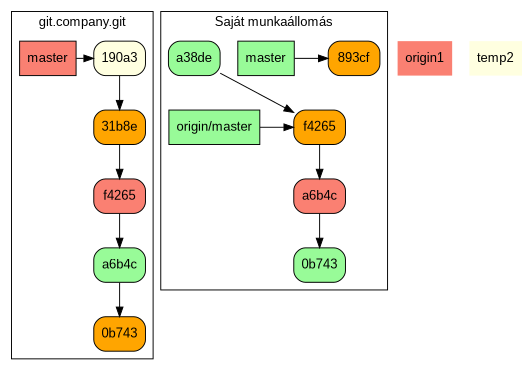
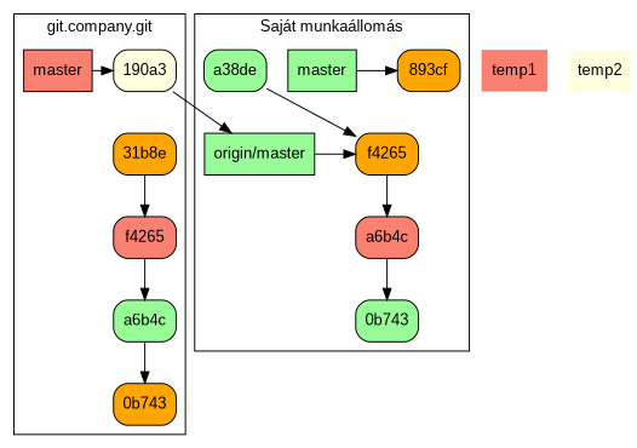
  digraph {
    fontname="Liberation Sans"
    rankdir=TD
    node [fillcolor=palegreen fontname="Liberation Sans" shape=rect style="filled, rounded"]
    edge [fontname="Liberation Sans"]
    n1 [fillcolor=lightyellow label="190a3"]
    n2 [fillcolor=salmon label=master style=filled]
    n3 [fillcolor=orange label="0b743"]
    n4 [label=a6b4c]
    n5 [fillcolor=salmon label=f4265]
    n6 [fillcolor=orange label="31b8e"]
    n7 [fillcolor=orange label="893cf"]
    n8 [label=master style=filled]
    n9 [fillcolor=orange label=f4265]
    n10 [label="origin/master" style=filled]
    n11 [label="0b743"]
    n12 [fillcolor=salmon label=a6b4c]
    n13 [label=a38de]
-   temp1 [fillcolor=salmon shape=plaintext style=filled width=0 label=origin1]
+   temp1 [fillcolor=salmon shape=plaintext style=filled width=0]
    temp2 [fillcolor=lightyellow shape=plaintext style=filled width=0]
    subgraph cluster_1 {
      label="git.company.git"
      n3
      n4
      n5
      n6
      subgraph sub_2 {
        label="git.company.com"
        rank=same
        n1
        n2
      }
    }
    subgraph cluster_3 {
      label="Saját munkaállomás"
      n11
      n12
      n13
      subgraph sub_4 {
        label="Saját munkaállomás"
        rank=same
        n7
        n8
      }
      subgraph sub_5 {
        label="Saját munkaállomás"
        rank=same
        n9
        n10
      }
    }
-   n1 -> n6
+   n1 -> n10
    n2 -> n1 [minlen=1]
    n4 -> n3
    n5 -> n4
    n6 -> n5
    n8 -> n7 [constraint=false minlen=2]
    n9 -> n12
    n10 -> n9 [constraint=false minlen=2]
    n12 -> n11
    n13 -> n9
  }
